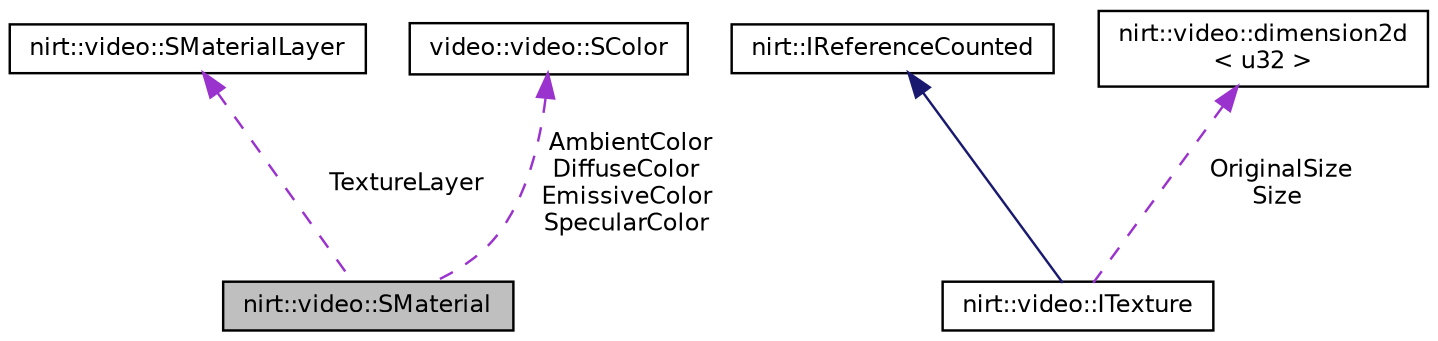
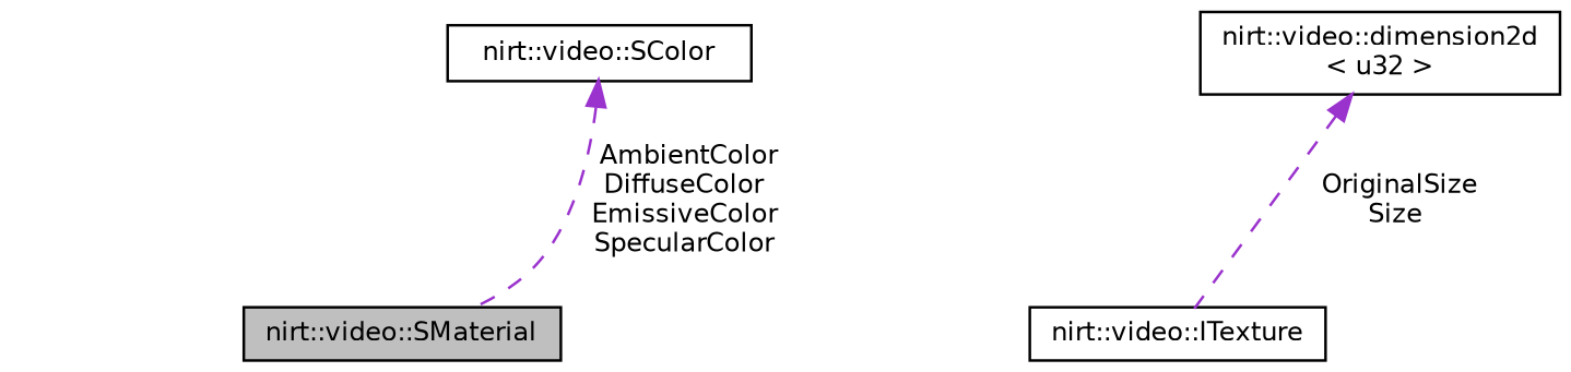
  digraph {
    node [color=black fillcolor=white fontname=Helvetica fontsize=10 shape=record style=filled]
    edge [color=darkorchid3 dir=back fontname=Helvetica fontsize=10 labelfontname=Helvetica labelfontsize=10 style=dashed]
    n1 [fillcolor=grey75 fontcolor=black height=0.2 label="nirt::video::SMaterial" width=0.4]
-   n2 [height=0.2 label="nirt::video::SMaterialLayer" width=0.4]
    n3 [height=0.2 label="nirt::video::ITexture" width=0.4]
-   n4 [height=0.2 label="nirt::IReferenceCounted" width=0.4]
    n5 [height=0.2 label="nirt::video::dimension2d\l\< u32 \>" width=0.4]
-   n6 [height=0.2 label="video::video::SColor" width=0.4]
-   n2 -> n1 [label=" TextureLayer"]
-   n4 -> n3 [color=midnightblue style=solid]
+   n6 [height=0.2 label="nirt::video::SColor" width=0.4]
    n5 -> n3 [label=" OriginalSize\nSize"]
    n6 -> n1 [label=" AmbientColor\nDiffuseColor\nEmissiveColor\nSpecularColor"]
  }
